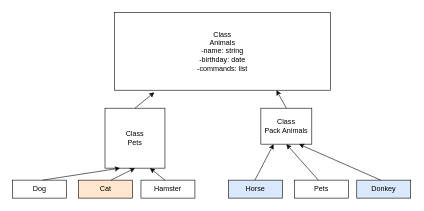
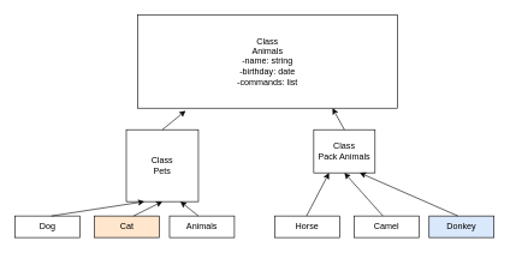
  <mxCell id="0" />
  <mxCell id="1" parent="0" />
  <mxCell id="2" value="Class&lt;br&gt;Animals&lt;br&gt;-name: string&lt;br&gt;-birthday: date&lt;br&gt;-commands: list" style="rounded=0;whiteSpace=wrap;html=1;" vertex="1" parent="1"><mxGeometry x="190" y="20" width="360" height="130" as="geometry" /></mxCell>
  <mxCell id="3" value="Class&lt;br&gt;Pets" style="rounded=0;whiteSpace=wrap;html=1;" vertex="1" parent="1"><mxGeometry x="174" y="180" width="100" height="100" as="geometry" /></mxCell>
  <mxCell id="4" value="Class&lt;br&gt;Pack Animals" style="rounded=0;whiteSpace=wrap;html=1;" vertex="1" parent="1"><mxGeometry x="434" y="180" width="85" height="60" as="geometry" /></mxCell>
  <mxCell id="5" value="" style="endArrow=classic;html=1;exitX=0.5;exitY=0;exitDx=0;exitDy=0;entryX=0.184;entryY=1.028;entryDx=0;entryDy=0;entryPerimeter=0;" edge="1" parent="1" source="3" target="2"><mxGeometry width="50" height="50" relative="1" as="geometry"><mxPoint x="314" y="290" as="sourcePoint" /><mxPoint x="364" y="240" as="targetPoint" /></mxGeometry></mxCell>
  <mxCell id="6" value="" style="endArrow=classic;html=1;exitX=0.5;exitY=0;exitDx=0;exitDy=0;entryX=0.75;entryY=1;entryDx=0;entryDy=0;" edge="1" parent="1" source="4" target="2"><mxGeometry width="50" height="50" relative="1" as="geometry"><mxPoint x="314" y="290" as="sourcePoint" /><mxPoint x="364" y="240" as="targetPoint" /></mxGeometry></mxCell>
  <mxCell id="7" value="Dog" style="rounded=0;whiteSpace=wrap;html=1;" vertex="1" parent="1"><mxGeometry x="20" y="300" width="90" height="30" as="geometry" /></mxCell>
  <mxCell id="8" value="Cat" style="rounded=0;whiteSpace=wrap;html=1;fillColor=#ffe6cc;" vertex="1" parent="1"><mxGeometry x="130" y="300" width="90" height="30" as="geometry" /></mxCell>
- <mxCell id="9" value="Hamster" style="rounded=0;whiteSpace=wrap;html=1;" vertex="1" parent="1"><mxGeometry x="234" y="300" width="90" height="30" as="geometry" /></mxCell>
- <mxCell id="10" value="Horse" style="rounded=0;whiteSpace=wrap;html=1;fillColor=#dae8fc;" vertex="1" parent="1"><mxGeometry x="380" y="300" width="90" height="30" as="geometry" /></mxCell>
- <mxCell id="11" value="Pets" style="rounded=0;whiteSpace=wrap;html=1;" vertex="1" parent="1"><mxGeometry x="490" y="300" width="90" height="30" as="geometry" /></mxCell>
+ <mxCell id="9" value="Animals" style="rounded=0;whiteSpace=wrap;html=1;" vertex="1" parent="1"><mxGeometry x="234" y="300" width="90" height="30" as="geometry" /></mxCell>
+ <mxCell id="10" value="Horse" style="rounded=0;whiteSpace=wrap;html=1;" vertex="1" parent="1"><mxGeometry x="380" y="300" width="90" height="30" as="geometry" /></mxCell>
+ <mxCell id="11" value="Camel" style="rounded=0;whiteSpace=wrap;html=1;" vertex="1" parent="1"><mxGeometry x="490" y="300" width="90" height="30" as="geometry" /></mxCell>
  <mxCell id="12" value="Donkey" style="rounded=0;whiteSpace=wrap;html=1;fillColor=#dae8fc;" vertex="1" parent="1"><mxGeometry x="594" y="300" width="90" height="30" as="geometry" /></mxCell>
  <mxCell id="13" value="" style="endArrow=classic;html=1;entryX=0.25;entryY=1;entryDx=0;entryDy=0;" edge="1" parent="1" target="3"><mxGeometry width="50" height="50" relative="1" as="geometry"><mxPoint x="70" y="300" as="sourcePoint" /><mxPoint x="120" y="250" as="targetPoint" /></mxGeometry></mxCell>
  <mxCell id="14" value="" style="endArrow=classic;html=1;entryX=0.5;entryY=1;entryDx=0;entryDy=0;" edge="1" parent="1" target="3"><mxGeometry width="50" height="50" relative="1" as="geometry"><mxPoint x="184" y="300" as="sourcePoint" /><mxPoint x="234" y="250" as="targetPoint" /></mxGeometry></mxCell>
  <mxCell id="15" value="" style="endArrow=classic;html=1;entryX=0.75;entryY=1;entryDx=0;entryDy=0;" edge="1" parent="1" target="3"><mxGeometry width="50" height="50" relative="1" as="geometry"><mxPoint x="274" y="300" as="sourcePoint" /><mxPoint x="324" y="250" as="targetPoint" /></mxGeometry></mxCell>
  <mxCell id="16" value="" style="endArrow=classic;html=1;entryX=0.25;entryY=1;entryDx=0;entryDy=0;" edge="1" parent="1" target="4"><mxGeometry width="50" height="50" relative="1" as="geometry"><mxPoint x="424" y="300" as="sourcePoint" /><mxPoint x="474" y="250" as="targetPoint" /></mxGeometry></mxCell>
  <mxCell id="17" value="" style="endArrow=classic;html=1;entryX=0.5;entryY=1;entryDx=0;entryDy=0;" edge="1" parent="1" target="4"><mxGeometry width="50" height="50" relative="1" as="geometry"><mxPoint x="530" y="300" as="sourcePoint" /><mxPoint x="580" y="250" as="targetPoint" /></mxGeometry></mxCell>
  <mxCell id="18" value="" style="endArrow=classic;html=1;entryX=0.75;entryY=1;entryDx=0;entryDy=0;" edge="1" parent="1" target="4"><mxGeometry width="50" height="50" relative="1" as="geometry"><mxPoint x="634" y="300" as="sourcePoint" /><mxPoint x="684" y="250" as="targetPoint" /></mxGeometry></mxCell>
